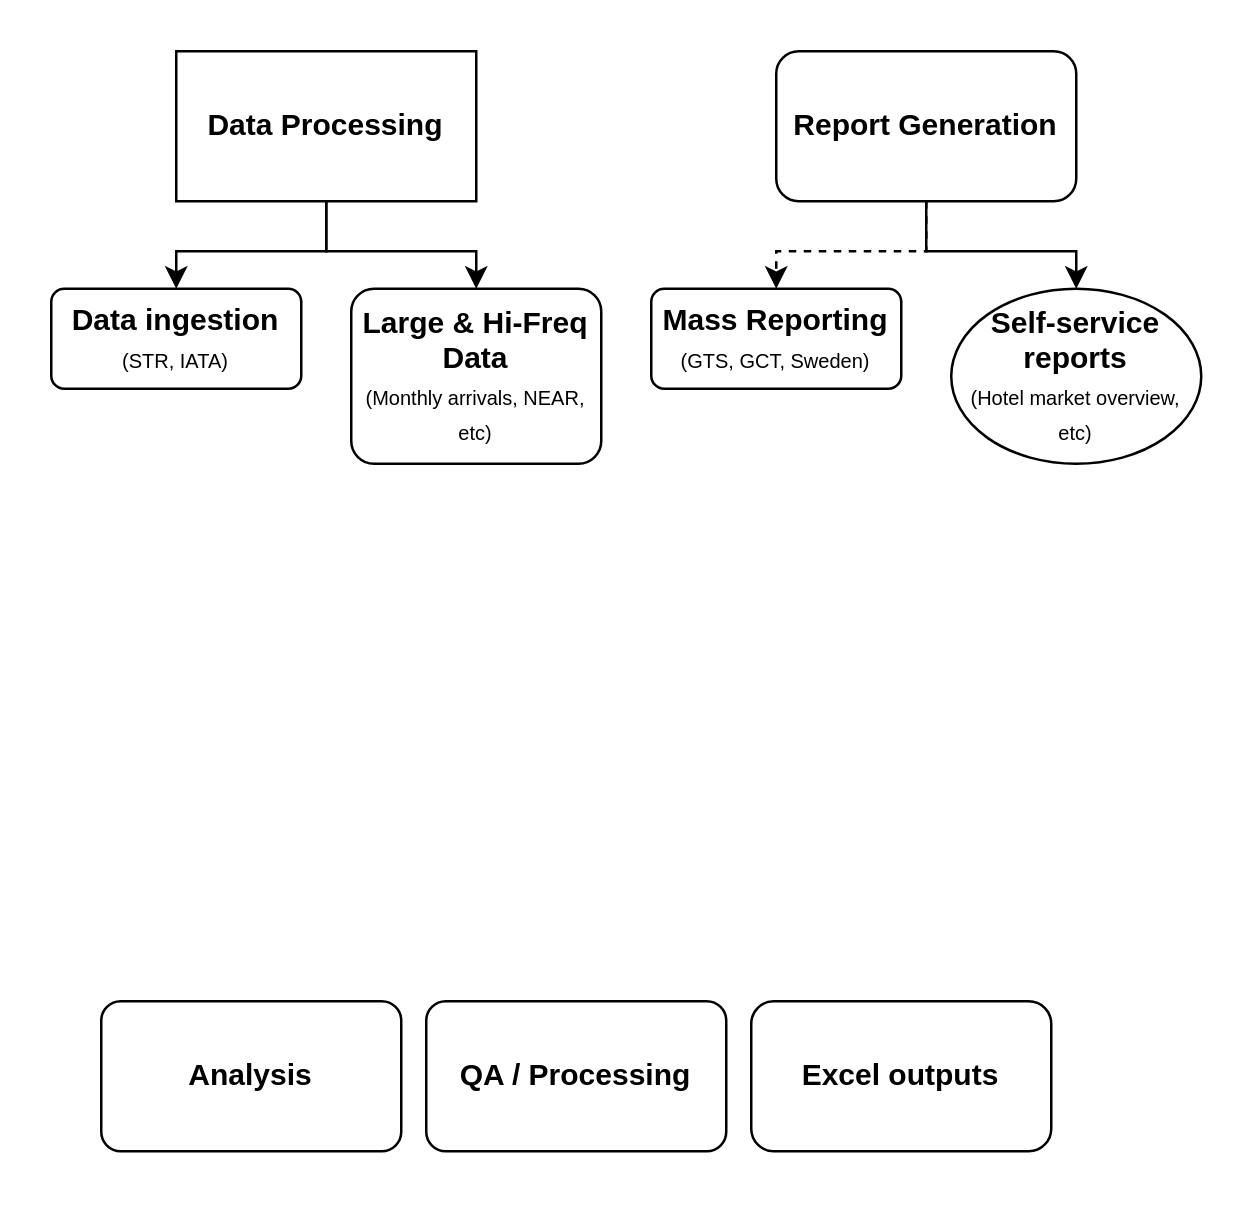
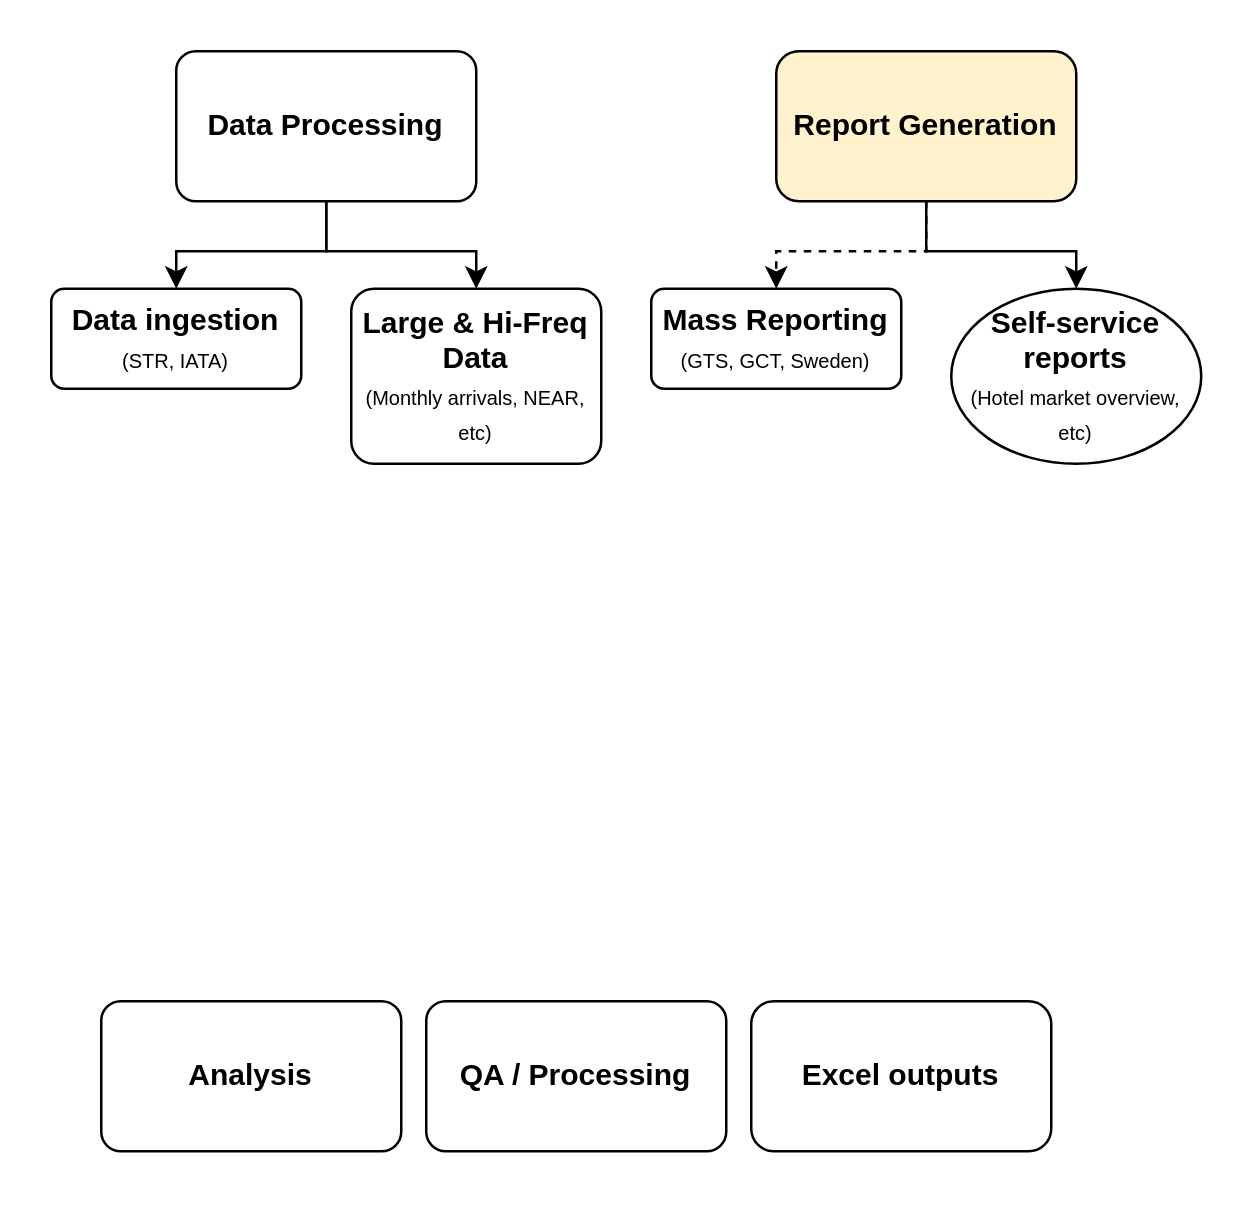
  <mxCell id="0" />
  <mxCell id="1" parent="0" />
  <mxCell id="2" value="" style="edgeStyle=orthogonalEdgeStyle;rounded=0;orthogonalLoop=1;jettySize=auto;html=1;" edge="1" parent="1" source="4" target="9"><mxGeometry relative="1" as="geometry" /></mxCell>
  <mxCell id="3" style="edgeStyle=orthogonalEdgeStyle;rounded=0;orthogonalLoop=1;jettySize=auto;html=1;exitX=0.5;exitY=1;exitDx=0;exitDy=0;entryX=0.5;entryY=0;entryDx=0;entryDy=0;fontSize=8;" edge="1" parent="1" source="4" target="10"><mxGeometry relative="1" as="geometry" /></mxCell>
- <mxCell id="4" value="&lt;b&gt;Data Processing&lt;/b&gt;" style="whiteSpace=wrap;html=1;arcSize=13;rounded=0;" vertex="1" parent="1"><mxGeometry x="70" y="20" width="120" height="60" as="geometry" /></mxCell>
+ <mxCell id="4" value="&lt;b&gt;Data Processing&lt;/b&gt;" style="rounded=1;whiteSpace=wrap;html=1;arcSize=13;" vertex="1" parent="1"><mxGeometry x="70" y="20" width="120" height="60" as="geometry" /></mxCell>
  <mxCell id="5" value="&lt;b&gt;QA / Processing&lt;/b&gt;" style="rounded=1;whiteSpace=wrap;html=1;arcSize=13;" vertex="1" parent="1"><mxGeometry x="170" y="400" width="120" height="60" as="geometry" /></mxCell>
  <mxCell id="6" value="&lt;b&gt;Analysis&lt;/b&gt;" style="rounded=1;whiteSpace=wrap;html=1;arcSize=13;" vertex="1" parent="1"><mxGeometry x="40" y="400" width="120" height="60" as="geometry" /></mxCell>
  <mxCell id="7" style="edgeStyle=orthogonalEdgeStyle;rounded=0;orthogonalLoop=1;jettySize=auto;html=1;exitX=0.5;exitY=1;exitDx=0;exitDy=0;" edge="1" parent="1" source="5" target="5"><mxGeometry relative="1" as="geometry" /></mxCell>
  <mxCell id="8" value="&lt;b&gt;Excel outputs&lt;/b&gt;" style="rounded=1;whiteSpace=wrap;html=1;" vertex="1" parent="1"><mxGeometry x="300" y="400" width="120" height="60" as="geometry" /></mxCell>
  <mxCell id="9" value="&lt;b&gt;Data ingestion&lt;/b&gt;&lt;br&gt;&lt;font style=&quot;font-size: 8px&quot;&gt;(STR, IATA)&lt;/font&gt;" style="whiteSpace=wrap;html=1;rounded=1;arcSize=13;" vertex="1" parent="1"><mxGeometry x="20" y="115" width="100" height="40" as="geometry" /></mxCell>
  <mxCell id="10" value="&lt;b&gt;Large &amp;amp; Hi-Freq Data&lt;/b&gt;&lt;br&gt;&lt;font style=&quot;font-size: 8px&quot;&gt;(Monthly arrivals, NEAR, etc)&lt;/font&gt;" style="whiteSpace=wrap;html=1;rounded=1;arcSize=13;" vertex="1" parent="1"><mxGeometry x="140" y="115" width="100" height="70" as="geometry" /></mxCell>
  <mxCell id="11" style="edgeStyle=orthogonalEdgeStyle;rounded=0;orthogonalLoop=1;jettySize=auto;html=1;exitX=0.5;exitY=1;exitDx=0;exitDy=0;fontSize=12;dashed=1;" edge="1" parent="1" source="13" target="14"><mxGeometry relative="1" as="geometry" /></mxCell>
  <mxCell id="12" style="edgeStyle=orthogonalEdgeStyle;rounded=0;orthogonalLoop=1;jettySize=auto;html=1;exitX=0.5;exitY=1;exitDx=0;exitDy=0;entryX=0.5;entryY=0;entryDx=0;entryDy=0;fontSize=12;" edge="1" parent="1" source="13" target="15"><mxGeometry relative="1" as="geometry" /></mxCell>
- <mxCell id="13" value="&lt;b&gt;Report Generation&lt;/b&gt;" style="rounded=1;whiteSpace=wrap;html=1;fontSize=12;" vertex="1" parent="1"><mxGeometry x="310" y="20" width="120" height="60" as="geometry" /></mxCell>
+ <mxCell id="13" value="&lt;b&gt;Report Generation&lt;/b&gt;" style="rounded=1;whiteSpace=wrap;html=1;fontSize=12;fillColor=#fff2cc;" vertex="1" parent="1"><mxGeometry x="310" y="20" width="120" height="60" as="geometry" /></mxCell>
  <mxCell id="14" value="&lt;b&gt;Mass Reporting&lt;/b&gt;&lt;br&gt;&lt;font style=&quot;font-size: 8px&quot;&gt;(GTS, GCT, Sweden)&lt;/font&gt;" style="whiteSpace=wrap;html=1;rounded=1;arcSize=13;" vertex="1" parent="1"><mxGeometry x="260" y="115" width="100" height="40" as="geometry" /></mxCell>
  <mxCell id="15" value="&lt;b&gt;Self-service reports&lt;/b&gt;&lt;br&gt;&lt;font style=&quot;font-size: 8px&quot;&gt;(Hotel market overview, etc)&lt;/font&gt;" style="ellipse;whiteSpace=wrap;html=1;arcSize=13;" vertex="1" parent="1"><mxGeometry x="380" y="115" width="100" height="70" as="geometry" /></mxCell>
